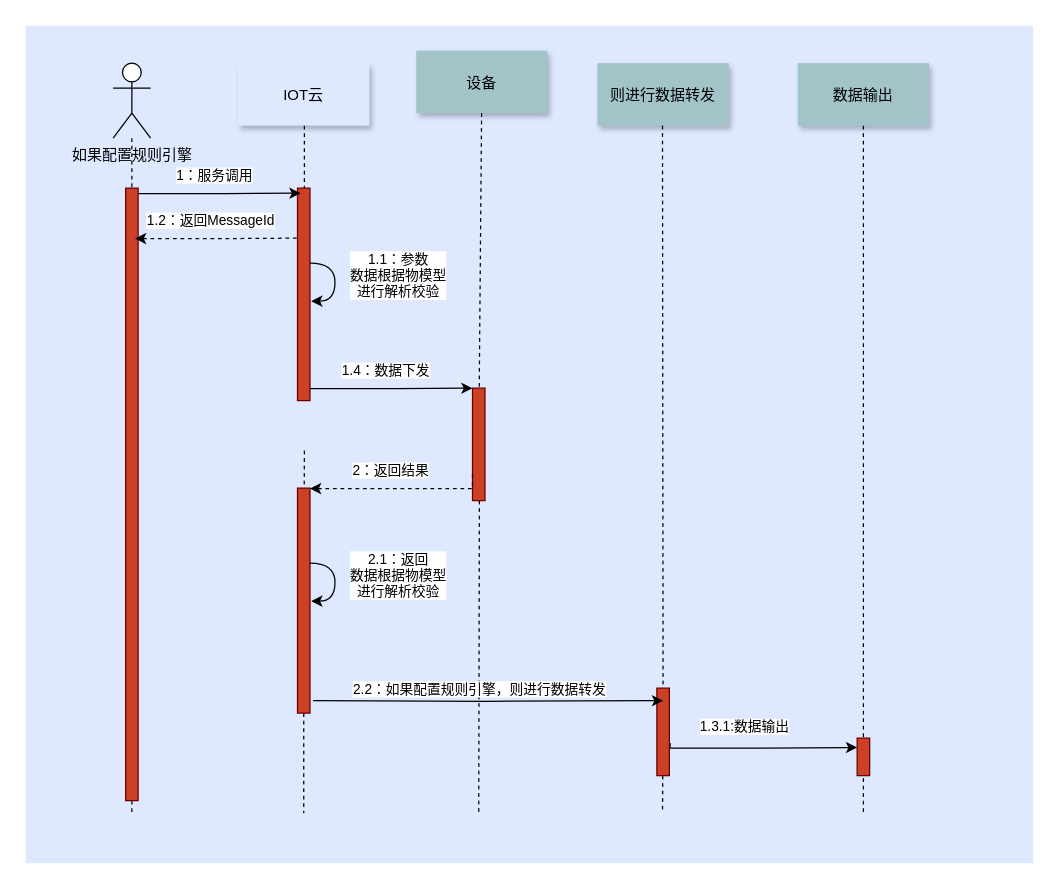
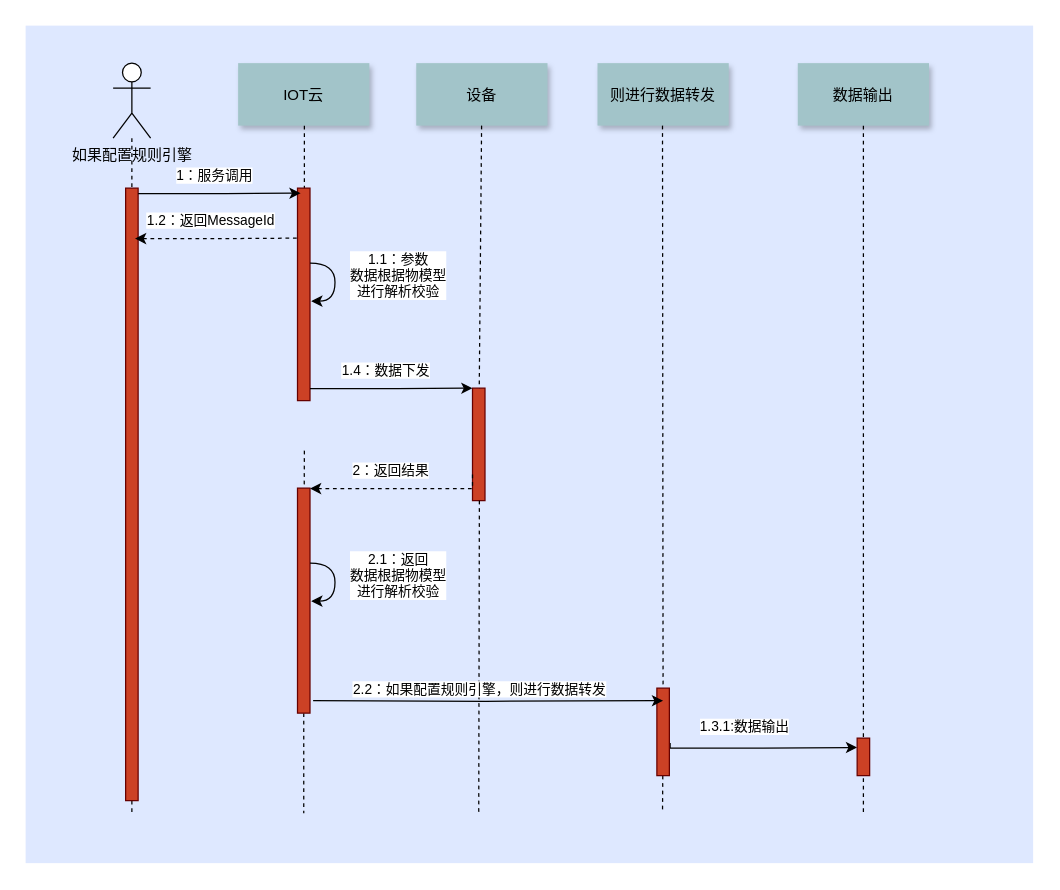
  <mxCell id="0" />
  <mxCell id="1" parent="0" />
  <mxCell id="2" value="" style="fillColor=#DEE8FF;strokeColor=none" vertex="1" parent="1"><mxGeometry x="20" y="20" width="806" height="670" as="geometry" /></mxCell>
- <mxCell id="3" value="IOT云" style="shadow=1;fillColor=#dee8ff;strokeColor=none;" vertex="1" parent="1"><mxGeometry x="190" y="50" width="105" height="50" as="geometry" /></mxCell>
+ <mxCell id="3" value="IOT云" style="shadow=1;fillColor=#A2C4C9;strokeColor=none" vertex="1" parent="1"><mxGeometry x="190" y="50" width="105" height="50" as="geometry" /></mxCell>
  <mxCell id="4" value="" style="fillColor=#CC4125;strokeColor=#660000" vertex="1" parent="1"><mxGeometry x="377.5" y="310" width="10" height="90" as="geometry" /></mxCell>
- <mxCell id="5" value="设备" style="shadow=1;fillColor=#A2C4C9;strokeColor=none" vertex="1" parent="1"><mxGeometry x="332.5" y="40" width="105" height="50" as="geometry" /></mxCell>
+ <mxCell id="5" value="设备" style="shadow=1;fillColor=#A2C4C9;strokeColor=none" vertex="1" parent="1"><mxGeometry x="332.5" y="50" width="105" height="50" as="geometry" /></mxCell>
  <mxCell id="6" value="" style="edgeStyle=none;endArrow=none;dashed=1" edge="1" parent="1" source="5" target="4"><mxGeometry x="369.835" y="155" width="100" height="100" as="geometry"><mxPoint x="384.759" y="100" as="sourcePoint" /><mxPoint x="385.076" y="155" as="targetPoint" /></mxGeometry></mxCell>
  <mxCell id="7" value="则进行数据转发" style="shadow=1;fillColor=#A2C4C9;strokeColor=none" vertex="1" parent="1"><mxGeometry x="477.504" y="50" width="105" height="50" as="geometry" /></mxCell>
  <mxCell id="8" value="数据输出" style="shadow=1;fillColor=#A2C4C9;strokeColor=none" vertex="1" parent="1"><mxGeometry x="637.72" y="50" width="105" height="50" as="geometry" /></mxCell>
  <mxCell id="9" value="" style="edgeStyle=elbowEdgeStyle;elbow=horizontal;endArrow=none;dashed=1" edge="1" parent="1" source="3"><mxGeometry x="327.5" y="300" width="100" height="100" as="geometry"><mxPoint x="267.5" y="400" as="sourcePoint" /><mxPoint x="242.5" y="210" as="targetPoint" /></mxGeometry></mxCell>
  <mxCell id="10" value="" style="edgeStyle=none;dashed=1;endArrow=none" edge="1" parent="1" source="26"><mxGeometry x="147.5" y="290" width="100" height="100" as="geometry"><mxPoint x="242.5" y="200" as="sourcePoint" /><mxPoint x="242.5" y="650" as="targetPoint" /></mxGeometry></mxCell>
  <mxCell id="11" value="" style="edgeStyle=none;endArrow=none;dashed=1" edge="1" parent="1" source="18"><mxGeometry x="528.988" y="165.0" width="100" height="100" as="geometry"><mxPoint x="529.5" y="100" as="sourcePoint" /><mxPoint x="529.5" y="650" as="targetPoint" /></mxGeometry></mxCell>
  <mxCell id="12" value="" style="edgeStyle=none;endArrow=none;dashed=1" edge="1" parent="1" source="20"><mxGeometry x="741.488" y="175.0" width="100" height="100" as="geometry"><mxPoint x="742" y="110" as="sourcePoint" /><mxPoint x="105" y="650" as="targetPoint" /></mxGeometry></mxCell>
  <mxCell id="13" value="" style="edgeStyle=none;endArrow=none;dashed=1" edge="1" parent="1" source="8"><mxGeometry x="689.708" y="165.0" width="100" height="100" as="geometry"><mxPoint x="690.229" y="100" as="sourcePoint" /><mxPoint x="690.22" y="650" as="targetPoint" /></mxGeometry></mxCell>
  <mxCell id="14" value="如果配置规则引擎" style="shape=umlActor;verticalLabelPosition=bottom;verticalAlign=top;html=1;outlineConnect=0;" vertex="1" parent="1"><mxGeometry x="90" y="50" width="30" height="60" as="geometry" /></mxCell>
  <mxCell id="15" value="" style="fillColor=#CC4125;strokeColor=#660000" vertex="1" parent="1"><mxGeometry x="237.5" y="150" width="10" height="170" as="geometry" /></mxCell>
  <mxCell id="16" style="edgeStyle=orthogonalEdgeStyle;rounded=0;orthogonalLoop=1;jettySize=auto;html=1;exitX=1.06;exitY=0.628;exitDx=0;exitDy=0;entryX=0;entryY=0.25;entryDx=0;entryDy=0;exitPerimeter=0;" edge="1" parent="1" source="18" target="22"><mxGeometry relative="1" as="geometry"><Array as="points"><mxPoint x="536" y="598" /><mxPoint x="610" y="598" /></Array></mxGeometry></mxCell>
  <mxCell id="17" value="1.3.1:数据输出" style="edgeLabel;html=1;align=center;verticalAlign=middle;resizable=0;points=[];" vertex="1" connectable="0" parent="16"><mxGeometry x="-0.328" y="-1" relative="1" as="geometry"><mxPoint x="11.34" y="-18.71" as="offset" /></mxGeometry></mxCell>
  <mxCell id="18" value="" style="fillColor=#CC4125;strokeColor=#660000" vertex="1" parent="1"><mxGeometry x="525" y="550" width="10" height="70" as="geometry" /></mxCell>
  <mxCell id="19" value="" style="edgeStyle=none;endArrow=none;dashed=1" edge="1" parent="1" target="18"><mxGeometry x="528.988" y="165.0" width="100" height="100" as="geometry"><mxPoint x="529.5" y="100" as="sourcePoint" /><mxPoint x="529.5" y="650" as="targetPoint" /></mxGeometry></mxCell>
  <mxCell id="20" value="" style="fillColor=#CC4125;strokeColor=#660000" vertex="1" parent="1"><mxGeometry x="100" y="150" width="10" height="490" as="geometry" /></mxCell>
  <mxCell id="21" value="" style="edgeStyle=none;endArrow=none;dashed=1" edge="1" parent="1" target="20" source="14"><mxGeometry x="741.488" y="175.0" width="100" height="100" as="geometry"><mxPoint x="742" y="110" as="sourcePoint" /><mxPoint x="742" y="660" as="targetPoint" /></mxGeometry></mxCell>
  <mxCell id="22" value="" style="fillColor=#CC4125;strokeColor=#660000" vertex="1" parent="1"><mxGeometry x="685.22" y="590" width="10" height="30" as="geometry" /></mxCell>
  <mxCell id="23" value="" style="edgeStyle=none;endArrow=none;dashed=1;" edge="1" parent="1"><mxGeometry x="474.071" y="329.697" width="100" height="100" as="geometry"><mxPoint x="383" y="400" as="sourcePoint" /><mxPoint x="382.5" y="650" as="targetPoint" /></mxGeometry></mxCell>
  <mxCell id="24" style="edgeStyle=orthogonalEdgeStyle;curved=1;rounded=0;orthogonalLoop=1;jettySize=auto;html=1;exitX=0.928;exitY=0.095;exitDx=0;exitDy=0;exitPerimeter=0;" edge="1" parent="1"><mxGeometry relative="1" as="geometry"><mxPoint x="247.5" y="210.008" as="sourcePoint" /><mxPoint x="248.5" y="240.4" as="targetPoint" /><Array as="points"><mxPoint x="267.5" y="210.4" /><mxPoint x="267.5" y="240.4" /><mxPoint x="248.5" y="240.4" /></Array></mxGeometry></mxCell>
  <mxCell id="25" value="1.1：参数&lt;br&gt;数据根据物模型&lt;br&gt;进行解析校验" style="edgeLabel;html=1;align=center;verticalAlign=middle;resizable=0;points=[];" vertex="1" connectable="0" parent="24"><mxGeometry x="-0.314" y="-1" relative="1" as="geometry"><mxPoint x="51" y="6" as="offset" /></mxGeometry></mxCell>
  <mxCell id="26" value="" style="fillColor=#CC4125;strokeColor=#660000" vertex="1" parent="1"><mxGeometry x="237.5" y="390" width="10" height="180" as="geometry" /></mxCell>
  <mxCell id="27" value="" style="edgeStyle=none;dashed=1;endArrow=none" edge="1" parent="1" target="26"><mxGeometry x="147.5" y="290" width="100" height="100" as="geometry"><mxPoint x="243" y="360" as="sourcePoint" /><mxPoint x="242.5" y="650" as="targetPoint" /></mxGeometry></mxCell>
  <mxCell id="28" value="" style="edgeStyle=orthogonalEdgeStyle;rounded=0;orthogonalLoop=1;jettySize=auto;html=1;" edge="1" parent="1"><mxGeometry relative="1" as="geometry"><mxPoint x="240" y="154" as="targetPoint" /><Array as="points"><mxPoint x="180" y="154.39" /><mxPoint x="180" y="154.39" /></Array><mxPoint x="110" y="154.39" as="sourcePoint" /></mxGeometry></mxCell>
  <mxCell id="29" value="1：服务调用" style="edgeLabel;html=1;align=center;verticalAlign=middle;resizable=0;points=[];" vertex="1" connectable="0" parent="28"><mxGeometry x="-0.372" y="1" relative="1" as="geometry"><mxPoint x="19" y="-13.4" as="offset" /></mxGeometry></mxCell>
  <mxCell id="30" value="" style="edgeStyle=orthogonalEdgeStyle;rounded=0;orthogonalLoop=1;jettySize=auto;html=1;startArrow=classic;startFill=1;endArrow=none;endFill=0;dashed=1;" edge="1" parent="1"><mxGeometry relative="1" as="geometry"><mxPoint x="237.5" y="190" as="targetPoint" /><Array as="points"><mxPoint x="177.5" y="190.39" /><mxPoint x="177.5" y="190.39" /></Array><mxPoint x="107.5" y="190.39" as="sourcePoint" /></mxGeometry></mxCell>
  <mxCell id="31" value="1.2：返回MessageId" style="edgeLabel;html=1;align=center;verticalAlign=middle;resizable=0;points=[];" vertex="1" connectable="0" parent="30"><mxGeometry x="-0.372" y="1" relative="1" as="geometry"><mxPoint x="19" y="-13.4" as="offset" /></mxGeometry></mxCell>
  <mxCell id="32" value="" style="edgeStyle=orthogonalEdgeStyle;rounded=0;orthogonalLoop=1;jettySize=auto;html=1;" edge="1" parent="1"><mxGeometry relative="1" as="geometry"><mxPoint x="377.5" y="310" as="targetPoint" /><Array as="points"><mxPoint x="317.5" y="310.39" /><mxPoint x="317.5" y="310.39" /></Array><mxPoint x="247.5" y="310.39" as="sourcePoint" /></mxGeometry></mxCell>
  <mxCell id="33" value="1.4：数据下发" style="edgeLabel;html=1;align=center;verticalAlign=middle;resizable=0;points=[];" vertex="1" connectable="0" parent="32"><mxGeometry x="-0.372" y="1" relative="1" as="geometry"><mxPoint x="19" y="-13.4" as="offset" /></mxGeometry></mxCell>
  <mxCell id="34" value="" style="edgeStyle=orthogonalEdgeStyle;rounded=0;orthogonalLoop=1;jettySize=auto;html=1;startArrow=classic;startFill=1;endArrow=none;endFill=0;entryX=0;entryY=0.75;entryDx=0;entryDy=0;dashed=1;" edge="1" parent="1" target="4"><mxGeometry relative="1" as="geometry"><mxPoint x="370" y="390" as="targetPoint" /><Array as="points"><mxPoint x="378" y="390" /></Array><mxPoint x="247.5" y="390.39" as="sourcePoint" /></mxGeometry></mxCell>
  <mxCell id="35" value="2：返回结果" style="edgeLabel;html=1;align=center;verticalAlign=middle;resizable=0;points=[];" vertex="1" connectable="0" parent="34"><mxGeometry x="-0.372" y="1" relative="1" as="geometry"><mxPoint x="19" y="-13.4" as="offset" /></mxGeometry></mxCell>
  <mxCell id="36" style="edgeStyle=orthogonalEdgeStyle;curved=1;rounded=0;orthogonalLoop=1;jettySize=auto;html=1;exitX=0.928;exitY=0.095;exitDx=0;exitDy=0;exitPerimeter=0;" edge="1" parent="1"><mxGeometry relative="1" as="geometry"><mxPoint x="247.5" y="450.008" as="sourcePoint" /><mxPoint x="248.5" y="480.4" as="targetPoint" /><Array as="points"><mxPoint x="267.5" y="450.4" /><mxPoint x="267.5" y="480.4" /><mxPoint x="248.5" y="480.4" /></Array></mxGeometry></mxCell>
  <mxCell id="37" value="2.1：返回&lt;br&gt;数据根据物模型&lt;br&gt;进行解析校验" style="edgeLabel;html=1;align=center;verticalAlign=middle;resizable=0;points=[];" vertex="1" connectable="0" parent="36"><mxGeometry x="-0.314" y="-1" relative="1" as="geometry"><mxPoint x="51" y="6" as="offset" /></mxGeometry></mxCell>
  <mxCell id="38" value="" style="edgeStyle=orthogonalEdgeStyle;rounded=0;orthogonalLoop=1;jettySize=auto;html=1;entryX=0.5;entryY=0.143;entryDx=0;entryDy=0;entryPerimeter=0;" edge="1" parent="1" target="18"><mxGeometry relative="1" as="geometry"><mxPoint x="367.5" y="560" as="targetPoint" /><Array as="points" /><mxPoint x="250" y="560" as="sourcePoint" /></mxGeometry></mxCell>
  <mxCell id="39" value="2.2：如果配置规则引擎，则进行数据转发" style="edgeLabel;html=1;align=center;verticalAlign=middle;resizable=0;points=[];" vertex="1" connectable="0" parent="38"><mxGeometry x="-0.372" y="1" relative="1" as="geometry"><mxPoint x="44.5" y="-9" as="offset" /></mxGeometry></mxCell>
